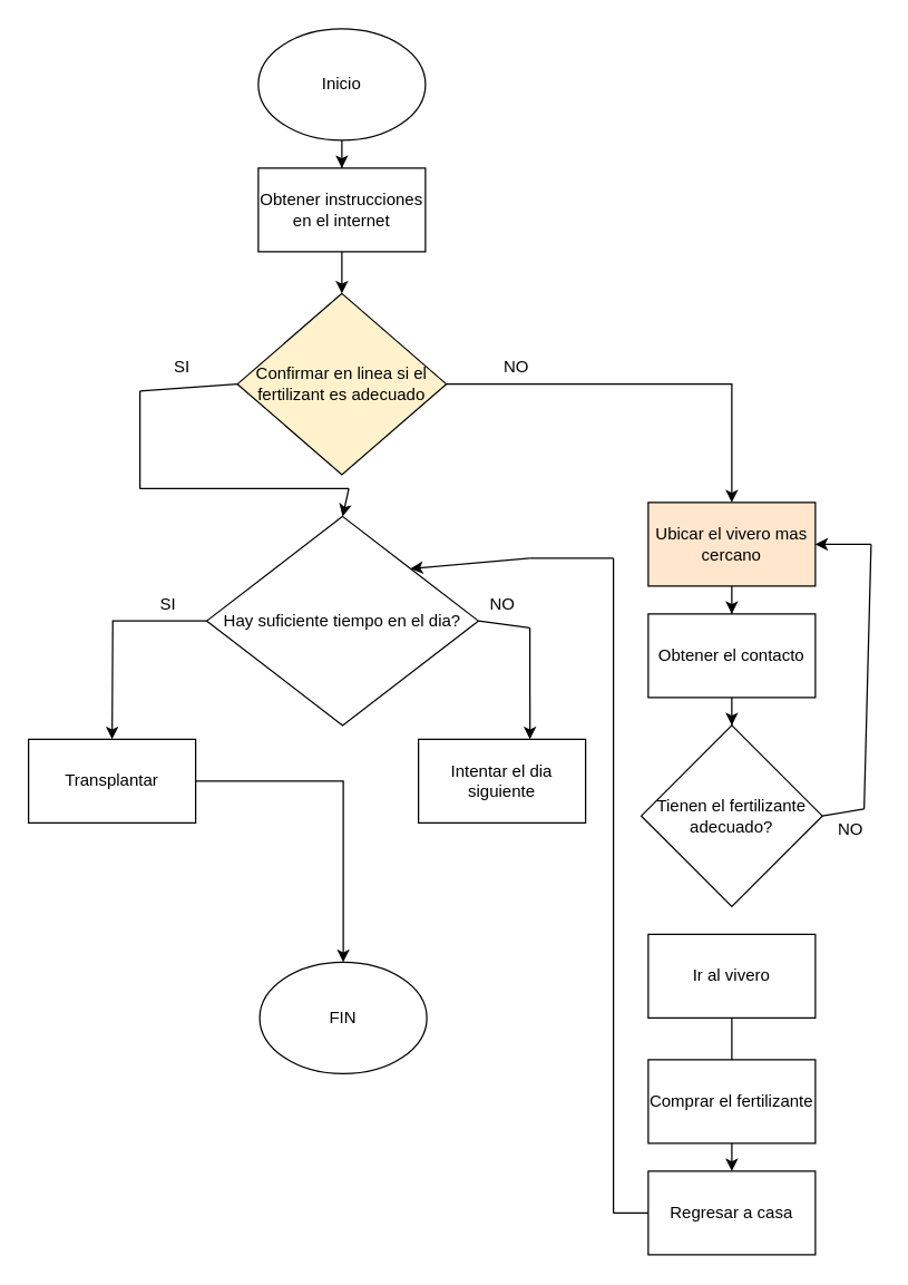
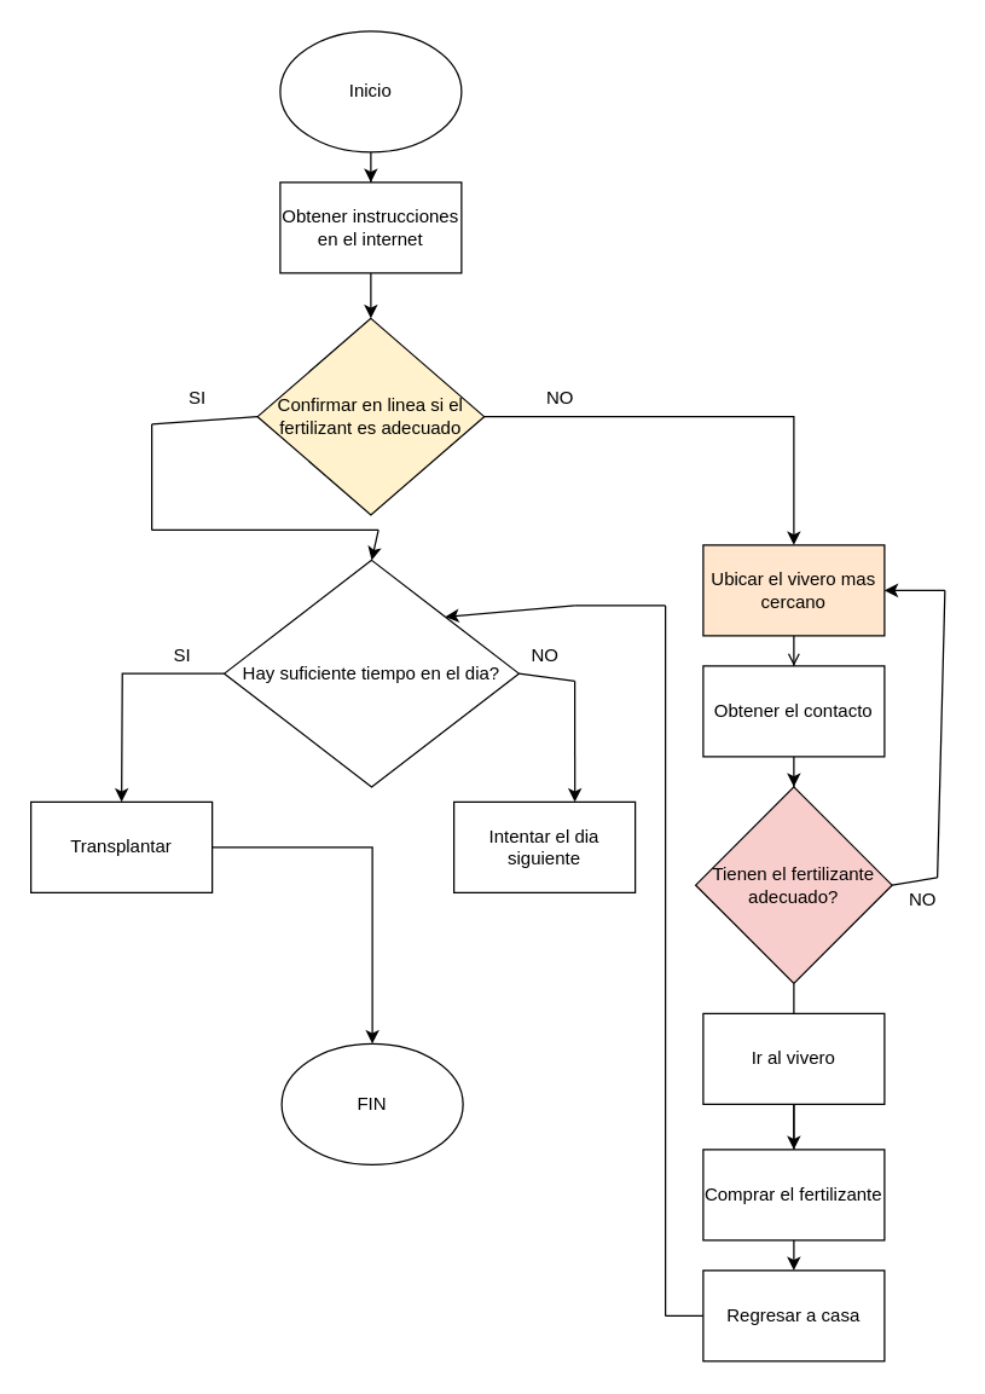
  <mxCell id="0" />
  <mxCell id="1" parent="0" />
  <mxCell id="2" value="" style="edgeStyle=orthogonalEdgeStyle;rounded=0;orthogonalLoop=1;jettySize=auto;html=1;" edge="1" parent="1" source="3" target="5"><mxGeometry relative="1" as="geometry" /></mxCell>
  <mxCell id="3" value="Inicio" style="ellipse;whiteSpace=wrap;html=1;" vertex="1" parent="1"><mxGeometry x="185" y="20" width="120" height="80" as="geometry" /></mxCell>
  <mxCell id="4" value="" style="edgeStyle=orthogonalEdgeStyle;rounded=0;orthogonalLoop=1;jettySize=auto;html=1;" edge="1" parent="1" source="5" target="7"><mxGeometry relative="1" as="geometry" /></mxCell>
  <mxCell id="5" value="Obtener instrucciones en el internet" style="rounded=0;whiteSpace=wrap;html=1;" vertex="1" parent="1"><mxGeometry x="185" y="120" width="120" height="60" as="geometry" /></mxCell>
  <mxCell id="6" style="edgeStyle=orthogonalEdgeStyle;rounded=0;orthogonalLoop=1;jettySize=auto;html=1;entryX=0.5;entryY=0;entryDx=0;entryDy=0;" edge="1" parent="1" source="7" target="9"><mxGeometry relative="1" as="geometry" /></mxCell>
  <mxCell id="7" value="Confirmar en linea si el fertilizant es adecuado" style="rhombus;whiteSpace=wrap;html=1;fillColor=#fff2cc;" vertex="1" parent="1"><mxGeometry x="170" y="210" width="150" height="130" as="geometry" /></mxCell>
- <mxCell id="8" value="" style="edgeStyle=orthogonalEdgeStyle;rounded=0;orthogonalLoop=1;jettySize=auto;html=1;" edge="1" parent="1" source="9" target="12"><mxGeometry relative="1" as="geometry" /></mxCell>
+ <mxCell id="8" value="" style="edgeStyle=orthogonalEdgeStyle;rounded=0;orthogonalLoop=1;jettySize=auto;html=1;endArrow=open;" edge="1" parent="1" source="9" target="12"><mxGeometry relative="1" as="geometry" /></mxCell>
  <mxCell id="9" value="Ubicar el vivero mas cercano" style="rounded=0;whiteSpace=wrap;html=1;fillColor=#ffe6cc;" vertex="1" parent="1"><mxGeometry x="465" y="360" width="120" height="60" as="geometry" /></mxCell>
  <mxCell id="10" value="NO" style="text;html=1;align=center;verticalAlign=middle;resizable=0;points=[];autosize=1;strokeColor=none;fillColor=none;" vertex="1" parent="1"><mxGeometry x="350" y="248" width="40" height="30" as="geometry" /></mxCell>
  <mxCell id="11" value="" style="edgeStyle=orthogonalEdgeStyle;rounded=0;orthogonalLoop=1;jettySize=auto;html=1;" edge="1" parent="1" source="12" target="14"><mxGeometry relative="1" as="geometry" /></mxCell>
  <mxCell id="12" value="Obtener el contacto" style="rounded=0;whiteSpace=wrap;html=1;" vertex="1" parent="1"><mxGeometry x="465" y="440" width="120" height="60" as="geometry" /></mxCell>
- <mxCell id="14" value="Tienen el fertilizante adecuado?" style="rhombus;whiteSpace=wrap;html=1;" vertex="1" parent="1"><mxGeometry x="460" y="520" width="130" height="130" as="geometry" /></mxCell>
+ <mxCell id="13" value="" style="edgeStyle=orthogonalEdgeStyle;rounded=0;orthogonalLoop=1;jettySize=auto;html=1;" edge="1" parent="1" source="14" target="23"><mxGeometry relative="1" as="geometry" /></mxCell>
+ <mxCell id="14" value="Tienen el fertilizante adecuado?" style="rhombus;whiteSpace=wrap;html=1;fillColor=#f8cecc;" vertex="1" parent="1"><mxGeometry x="460" y="520" width="130" height="130" as="geometry" /></mxCell>
  <mxCell id="15" value="" style="endArrow=classic;html=1;rounded=0;entryX=1;entryY=0.5;entryDx=0;entryDy=0;" edge="1" parent="1" target="9"><mxGeometry width="50" height="50" relative="1" as="geometry"><mxPoint x="625" y="390" as="sourcePoint" /><mxPoint x="525" y="450" as="targetPoint" /></mxGeometry></mxCell>
  <mxCell id="16" value="" style="endArrow=none;html=1;rounded=0;" edge="1" parent="1"><mxGeometry width="50" height="50" relative="1" as="geometry"><mxPoint x="620" y="580" as="sourcePoint" /><mxPoint x="625" y="390" as="targetPoint" /></mxGeometry></mxCell>
  <mxCell id="17" value="" style="endArrow=none;html=1;rounded=0;exitX=1;exitY=0.5;exitDx=0;exitDy=0;" edge="1" parent="1" source="14"><mxGeometry width="50" height="50" relative="1" as="geometry"><mxPoint x="390" y="500" as="sourcePoint" /><mxPoint x="620" y="580" as="targetPoint" /></mxGeometry></mxCell>
  <mxCell id="18" value="NO" style="text;html=1;align=center;verticalAlign=middle;resizable=0;points=[];autosize=1;strokeColor=none;fillColor=none;" vertex="1" parent="1"><mxGeometry x="590" y="580" width="40" height="30" as="geometry" /></mxCell>
  <mxCell id="19" style="edgeStyle=orthogonalEdgeStyle;rounded=0;orthogonalLoop=1;jettySize=auto;html=1;" edge="1" parent="1" source="20"><mxGeometry relative="1" as="geometry"><mxPoint x="80" y="530" as="targetPoint" /></mxGeometry></mxCell>
  <mxCell id="20" value="Hay suficiente tiempo en el dia?" style="rhombus;whiteSpace=wrap;html=1;" vertex="1" parent="1"><mxGeometry x="148" y="370" width="195" height="150" as="geometry" /></mxCell>
  <mxCell id="21" value="" style="edgeStyle=orthogonalEdgeStyle;rounded=0;orthogonalLoop=1;jettySize=auto;html=1;" edge="1" parent="1" source="22" target="24"><mxGeometry relative="1" as="geometry" /></mxCell>
  <mxCell id="22" value="Ir al vivero" style="rounded=0;whiteSpace=wrap;html=1;" vertex="1" parent="1"><mxGeometry x="465" y="670" width="120" height="60" as="geometry" /></mxCell>
  <mxCell id="23" value="Comprar el fertilizante" style="rounded=0;whiteSpace=wrap;html=1;" vertex="1" parent="1"><mxGeometry x="465" y="760" width="120" height="60" as="geometry" /></mxCell>
  <mxCell id="24" value="Regresar a casa" style="rounded=0;whiteSpace=wrap;html=1;" vertex="1" parent="1"><mxGeometry x="465" y="840" width="120" height="60" as="geometry" /></mxCell>
  <mxCell id="25" value="" style="endArrow=classic;html=1;rounded=0;entryX=0.5;entryY=0;entryDx=0;entryDy=0;" edge="1" parent="1" target="20"><mxGeometry width="50" height="50" relative="1" as="geometry"><mxPoint x="250" y="350" as="sourcePoint" /><mxPoint x="440" y="420" as="targetPoint" /></mxGeometry></mxCell>
  <mxCell id="26" value="" style="endArrow=none;html=1;rounded=0;" edge="1" parent="1"><mxGeometry width="50" height="50" relative="1" as="geometry"><mxPoint x="100" y="350" as="sourcePoint" /><mxPoint x="250" y="350" as="targetPoint" /></mxGeometry></mxCell>
  <mxCell id="27" value="" style="endArrow=none;html=1;rounded=0;" edge="1" parent="1"><mxGeometry width="50" height="50" relative="1" as="geometry"><mxPoint x="100" y="280" as="sourcePoint" /><mxPoint x="100" y="350" as="targetPoint" /></mxGeometry></mxCell>
  <mxCell id="28" value="" style="endArrow=none;html=1;rounded=0;exitX=0;exitY=0.5;exitDx=0;exitDy=0;" edge="1" parent="1" source="7"><mxGeometry width="50" height="50" relative="1" as="geometry"><mxPoint x="460" y="470" as="sourcePoint" /><mxPoint x="100" y="280" as="targetPoint" /></mxGeometry></mxCell>
  <mxCell id="29" value="" style="endArrow=classic;html=1;rounded=0;entryX=1;entryY=0;entryDx=0;entryDy=0;" edge="1" parent="1" target="20"><mxGeometry width="50" height="50" relative="1" as="geometry"><mxPoint x="380" y="400" as="sourcePoint" /><mxPoint x="510" y="670" as="targetPoint" /></mxGeometry></mxCell>
  <mxCell id="30" value="" style="endArrow=none;html=1;rounded=0;" edge="1" parent="1"><mxGeometry width="50" height="50" relative="1" as="geometry"><mxPoint x="440" y="400" as="sourcePoint" /><mxPoint x="380" y="400" as="targetPoint" /></mxGeometry></mxCell>
  <mxCell id="31" value="" style="endArrow=none;html=1;rounded=0;" edge="1" parent="1"><mxGeometry width="50" height="50" relative="1" as="geometry"><mxPoint x="440" y="870" as="sourcePoint" /><mxPoint x="440" y="400" as="targetPoint" /></mxGeometry></mxCell>
  <mxCell id="32" value="" style="endArrow=none;html=1;rounded=0;exitX=0;exitY=0.5;exitDx=0;exitDy=0;" edge="1" parent="1" source="24"><mxGeometry width="50" height="50" relative="1" as="geometry"><mxPoint x="460" y="800" as="sourcePoint" /><mxPoint x="440" y="870" as="targetPoint" /></mxGeometry></mxCell>
  <mxCell id="33" value="SI" style="text;html=1;align=center;verticalAlign=middle;resizable=0;points=[];autosize=1;strokeColor=none;fillColor=none;" vertex="1" parent="1"><mxGeometry x="115" y="248" width="30" height="30" as="geometry" /></mxCell>
  <mxCell id="34" style="edgeStyle=orthogonalEdgeStyle;rounded=0;orthogonalLoop=1;jettySize=auto;html=1;entryX=0.5;entryY=0;entryDx=0;entryDy=0;" edge="1" parent="1" source="35" target="41"><mxGeometry relative="1" as="geometry" /></mxCell>
  <mxCell id="35" value="Transplantar" style="rounded=0;whiteSpace=wrap;html=1;" vertex="1" parent="1"><mxGeometry x="20" y="530" width="120" height="60" as="geometry" /></mxCell>
  <mxCell id="36" value="Intentar el dia siguiente" style="rounded=0;whiteSpace=wrap;html=1;" vertex="1" parent="1"><mxGeometry x="300" y="530" width="120" height="60" as="geometry" /></mxCell>
  <mxCell id="37" value="" style="endArrow=classic;html=1;rounded=0;entryX=0.667;entryY=0;entryDx=0;entryDy=0;entryPerimeter=0;" edge="1" parent="1" target="36"><mxGeometry width="50" height="50" relative="1" as="geometry"><mxPoint x="380" y="450" as="sourcePoint" /><mxPoint x="400" y="500" as="targetPoint" /></mxGeometry></mxCell>
  <mxCell id="38" value="" style="endArrow=none;html=1;rounded=0;exitX=1;exitY=0.5;exitDx=0;exitDy=0;" edge="1" parent="1" source="20"><mxGeometry width="50" height="50" relative="1" as="geometry"><mxPoint x="350" y="550" as="sourcePoint" /><mxPoint x="380" y="450" as="targetPoint" /></mxGeometry></mxCell>
  <mxCell id="39" value="NO" style="text;html=1;align=center;verticalAlign=middle;resizable=0;points=[];autosize=1;strokeColor=none;fillColor=none;" vertex="1" parent="1"><mxGeometry x="340" y="418" width="40" height="30" as="geometry" /></mxCell>
  <mxCell id="40" value="SI" style="text;html=1;align=center;verticalAlign=middle;resizable=0;points=[];autosize=1;strokeColor=none;fillColor=none;" vertex="1" parent="1"><mxGeometry x="105" y="418" width="30" height="30" as="geometry" /></mxCell>
  <mxCell id="41" value="FIN" style="ellipse;whiteSpace=wrap;html=1;" vertex="1" parent="1"><mxGeometry x="186" y="690" width="120" height="80" as="geometry" /></mxCell>
